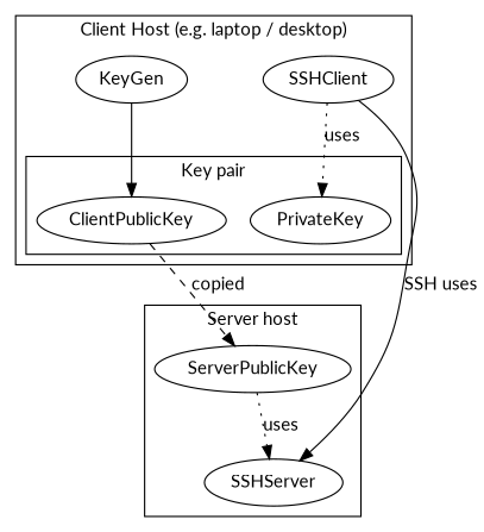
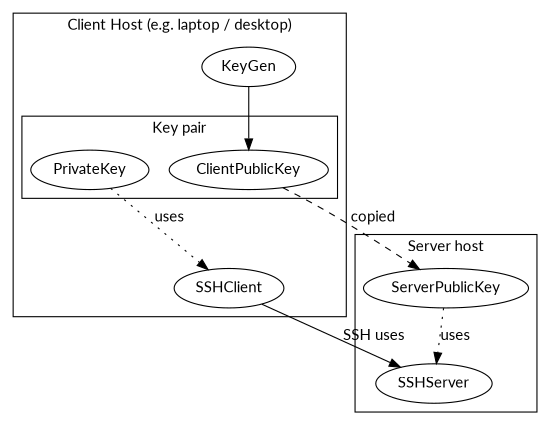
  digraph {
    fontname=Lato
    node [fontname=Lato]
    edge [fontname=Lato]
    PrivateKey
    ClientPublicKey
    SSHClient
    KeyGen
    SSHServer
    ServerPublicKey
    subgraph cluster_1 {
      label="Client Host (e.g. laptop / desktop)"
      SSHClient
      KeyGen
      subgraph cluster_2 {
        label="Key pair"
        PrivateKey
        ClientPublicKey
      }
    }
    subgraph cluster_3 {
      label="Server host"
      SSHServer
      ServerPublicKey
    }
-   SSHClient -> PrivateKey [label=uses style=dotted]
+   PrivateKey -> SSHClient [label=uses style=dotted]
    ClientPublicKey -> ServerPublicKey [label=copied style=dashed]
    SSHClient -> SSHServer [label="SSH uses"]
    KeyGen -> ClientPublicKey
    ServerPublicKey -> SSHServer [label=uses style=dotted]
  }
